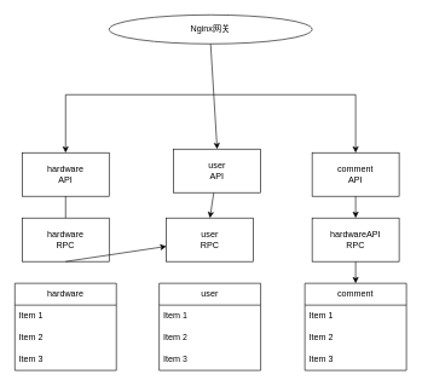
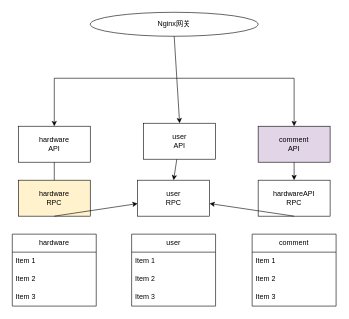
  <mxCell id="0" />
  <mxCell id="1" parent="0" />
  <mxCell id="2" value="Nginx网关" style="ellipse;whiteSpace=wrap;html=1;fontSize=12;glass=0;strokeWidth=1;shadow=0;" parent="1" vertex="1"><mxGeometry x="150" y="20" width="280" height="40" as="geometry" /></mxCell>
- <mxCell id="3" value="hardware&lt;br&gt;RPC" style="rounded=0;whiteSpace=wrap;html=1;" parent="1" vertex="1"><mxGeometry x="30" y="300" width="120" height="60" as="geometry" /></mxCell>
+ <mxCell id="3" value="hardware&lt;br&gt;RPC" style="rounded=0;whiteSpace=wrap;html=1;fillColor=#fff2cc;" parent="1" vertex="1"><mxGeometry x="30" y="300" width="120" height="60" as="geometry" /></mxCell>
  <mxCell id="4" value="user&lt;br&gt;RPC" style="rounded=0;whiteSpace=wrap;html=1;" parent="1" vertex="1"><mxGeometry x="229" y="300" width="120" height="60" as="geometry" /></mxCell>
  <mxCell id="5" value="hardwareAPI&lt;br&gt;RPC" style="rounded=0;whiteSpace=wrap;html=1;" parent="1" vertex="1"><mxGeometry x="430" y="300" width="120" height="60" as="geometry" /></mxCell>
- <mxCell id="6" value="" style="endArrow=classic;html=1;rounded=0;exitX=0.5;exitY=1;exitDx=0;exitDy=0;entryX=0.5;entryY=0;entryDx=0;entryDy=0;" parent="1" source="5" edge="1" target="16"><mxGeometry width="50" height="50" relative="1" as="geometry"><mxPoint x="450" y="300" as="sourcePoint" /><mxPoint x="454" y="380" as="targetPoint" /></mxGeometry></mxCell>
+ <mxCell id="6" value="" style="endArrow=classic;html=1;rounded=0;exitX=0.5;exitY=1;exitDx=0;exitDy=0;" parent="1" source="5" edge="1" target="4"><mxGeometry width="50" height="50" relative="1" as="geometry"><mxPoint x="450" y="300" as="sourcePoint" /><mxPoint x="454" y="380" as="targetPoint" /></mxGeometry></mxCell>
  <mxCell id="7" value="" style="endArrow=classic;html=1;rounded=0;exitX=0.5;exitY=1;exitDx=0;exitDy=0;" parent="1" source="3" edge="1" target="4"><mxGeometry width="50" height="50" relative="1" as="geometry"><mxPoint x="370" y="320" as="sourcePoint" /><mxPoint x="130" y="380" as="targetPoint" /></mxGeometry></mxCell>
  <mxCell id="8" value="user" style="swimlane;fontStyle=0;childLayout=stackLayout;horizontal=1;startSize=30;horizontalStack=0;resizeParent=1;resizeParentMax=0;resizeLast=0;collapsible=1;marginBottom=0;whiteSpace=wrap;html=1;" parent="1" vertex="1"><mxGeometry x="219" y="390" width="140" height="120" as="geometry" /></mxCell>
  <mxCell id="9" value="Item 1" style="text;strokeColor=none;fillColor=none;align=left;verticalAlign=middle;spacingLeft=4;spacingRight=4;overflow=hidden;points=[[0,0.5],[1,0.5]];portConstraint=eastwest;rotatable=0;whiteSpace=wrap;html=1;" parent="8" vertex="1"><mxGeometry y="30" width="140" height="30" as="geometry" /></mxCell>
  <mxCell id="10" value="Item 2" style="text;strokeColor=none;fillColor=none;align=left;verticalAlign=middle;spacingLeft=4;spacingRight=4;overflow=hidden;points=[[0,0.5],[1,0.5]];portConstraint=eastwest;rotatable=0;whiteSpace=wrap;html=1;" parent="8" vertex="1"><mxGeometry y="60" width="140" height="30" as="geometry" /></mxCell>
  <mxCell id="11" value="Item 3" style="text;strokeColor=none;fillColor=none;align=left;verticalAlign=middle;spacingLeft=4;spacingRight=4;overflow=hidden;points=[[0,0.5],[1,0.5]];portConstraint=eastwest;rotatable=0;whiteSpace=wrap;html=1;" parent="8" vertex="1"><mxGeometry y="90" width="140" height="30" as="geometry" /></mxCell>
  <mxCell id="12" value="hardware" style="swimlane;fontStyle=0;childLayout=stackLayout;horizontal=1;startSize=30;horizontalStack=0;resizeParent=1;resizeParentMax=0;resizeLast=0;collapsible=1;marginBottom=0;whiteSpace=wrap;html=1;" parent="1" vertex="1"><mxGeometry x="20" y="390" width="140" height="120" as="geometry"><mxRectangle x="80" y="380" width="60" height="30" as="alternateBounds" /></mxGeometry></mxCell>
  <mxCell id="13" value="Item 1" style="text;strokeColor=none;fillColor=none;align=left;verticalAlign=middle;spacingLeft=4;spacingRight=4;overflow=hidden;points=[[0,0.5],[1,0.5]];portConstraint=eastwest;rotatable=0;whiteSpace=wrap;html=1;" parent="12" vertex="1"><mxGeometry y="30" width="140" height="30" as="geometry" /></mxCell>
  <mxCell id="14" value="Item 2" style="text;strokeColor=none;fillColor=none;align=left;verticalAlign=middle;spacingLeft=4;spacingRight=4;overflow=hidden;points=[[0,0.5],[1,0.5]];portConstraint=eastwest;rotatable=0;whiteSpace=wrap;html=1;" parent="12" vertex="1"><mxGeometry y="60" width="140" height="30" as="geometry" /></mxCell>
  <mxCell id="15" value="Item 3" style="text;strokeColor=none;fillColor=none;align=left;verticalAlign=middle;spacingLeft=4;spacingRight=4;overflow=hidden;points=[[0,0.5],[1,0.5]];portConstraint=eastwest;rotatable=0;whiteSpace=wrap;html=1;" parent="12" vertex="1"><mxGeometry y="90" width="140" height="30" as="geometry" /></mxCell>
  <mxCell id="16" value="comment" style="swimlane;fontStyle=0;childLayout=stackLayout;horizontal=1;startSize=30;horizontalStack=0;resizeParent=1;resizeParentMax=0;resizeLast=0;collapsible=1;marginBottom=0;whiteSpace=wrap;html=1;" parent="1" vertex="1"><mxGeometry x="420" y="390" width="140" height="120" as="geometry" /></mxCell>
  <mxCell id="17" value="Item 1" style="text;strokeColor=none;fillColor=none;align=left;verticalAlign=middle;spacingLeft=4;spacingRight=4;overflow=hidden;points=[[0,0.5],[1,0.5]];portConstraint=eastwest;rotatable=0;whiteSpace=wrap;html=1;" parent="16" vertex="1"><mxGeometry y="30" width="140" height="30" as="geometry" /></mxCell>
  <mxCell id="18" value="Item 2" style="text;strokeColor=none;fillColor=none;align=left;verticalAlign=middle;spacingLeft=4;spacingRight=4;overflow=hidden;points=[[0,0.5],[1,0.5]];portConstraint=eastwest;rotatable=0;whiteSpace=wrap;html=1;" parent="16" vertex="1"><mxGeometry y="60" width="140" height="30" as="geometry" /></mxCell>
  <mxCell id="19" value="Item 3" style="text;strokeColor=none;fillColor=none;align=left;verticalAlign=middle;spacingLeft=4;spacingRight=4;overflow=hidden;points=[[0,0.5],[1,0.5]];portConstraint=eastwest;rotatable=0;whiteSpace=wrap;html=1;" parent="16" vertex="1"><mxGeometry y="90" width="140" height="30" as="geometry" /></mxCell>
  <mxCell id="20" value="" style="endArrow=classic;html=1;rounded=0;entryX=0.5;entryY=0;entryDx=0;entryDy=0;" parent="1" target="4" edge="1" source="23"><mxGeometry width="50" height="50" relative="1" as="geometry"><mxPoint x="290" y="120" as="sourcePoint" /><mxPoint x="420" y="270" as="targetPoint" /></mxGeometry></mxCell>
  <mxCell id="21" value="hardware&lt;br style=&quot;border-color: var(--border-color);&quot;&gt;API" style="rounded=0;whiteSpace=wrap;html=1;" vertex="1" parent="1"><mxGeometry x="30" y="210" width="120" height="60" as="geometry" /></mxCell>
- <mxCell id="22" value="comment&lt;br style=&quot;border-color: var(--border-color);&quot;&gt;API" style="rounded=0;whiteSpace=wrap;html=1;" vertex="1" parent="1"><mxGeometry x="430" y="210" width="120" height="60" as="geometry" /></mxCell>
+ <mxCell id="22" value="comment&lt;br style=&quot;border-color: var(--border-color);&quot;&gt;API" style="rounded=0;whiteSpace=wrap;html=1;fillColor=#e1d5e7;" vertex="1" parent="1"><mxGeometry x="430" y="210" width="120" height="60" as="geometry" /></mxCell>
  <mxCell id="23" value="user&lt;br style=&quot;border-color: var(--border-color);&quot;&gt;API" style="rounded=0;whiteSpace=wrap;html=1;" vertex="1" parent="1"><mxGeometry x="239" y="205" width="120" height="60" as="geometry" /></mxCell>
  <mxCell id="24" value="" style="endArrow=classic;html=1;rounded=0;exitX=0.5;exitY=1;exitDx=0;exitDy=0;entryX=0.5;entryY=0;entryDx=0;entryDy=0;" edge="1" parent="1" source="22" target="5"><mxGeometry width="50" height="50" relative="1" as="geometry"><mxPoint x="370" y="310" as="sourcePoint" /><mxPoint x="420" y="260" as="targetPoint" /></mxGeometry></mxCell>
  <mxCell id="25" value="" style="endArrow=none;html=1;rounded=0;exitX=0.5;exitY=1;exitDx=0;exitDy=0;entryX=0.5;entryY=0;entryDx=0;entryDy=0;" edge="1" parent="1" source="21" target="3"><mxGeometry width="50" height="50" relative="1" as="geometry"><mxPoint x="370" y="310" as="sourcePoint" /><mxPoint x="420" y="260" as="targetPoint" /></mxGeometry></mxCell>
  <mxCell id="26" value="" style="endArrow=classic;html=1;rounded=0;exitX=0.5;exitY=1;exitDx=0;exitDy=0;entryX=0.5;entryY=0;entryDx=0;entryDy=0;" edge="1" parent="1" source="2" target="23"><mxGeometry relative="1" as="geometry"><mxPoint x="340" y="280" as="sourcePoint" /><mxPoint x="290" y="130" as="targetPoint" /></mxGeometry></mxCell>
  <mxCell id="27" value="" style="endArrow=classic;html=1;rounded=0;entryX=0.5;entryY=0;entryDx=0;entryDy=0;" edge="1" parent="1" target="22"><mxGeometry width="50" height="50" relative="1" as="geometry"><mxPoint x="290" y="130" as="sourcePoint" /><mxPoint x="420" y="260" as="targetPoint" /><Array as="points"><mxPoint x="490" y="130" /></Array></mxGeometry></mxCell>
  <mxCell id="28" value="" style="endArrow=classic;html=1;rounded=0;entryX=0.5;entryY=0;entryDx=0;entryDy=0;" edge="1" parent="1" target="21"><mxGeometry width="50" height="50" relative="1" as="geometry"><mxPoint x="290" y="130" as="sourcePoint" /><mxPoint x="420" y="260" as="targetPoint" /><Array as="points"><mxPoint x="90" y="130" /></Array></mxGeometry></mxCell>
